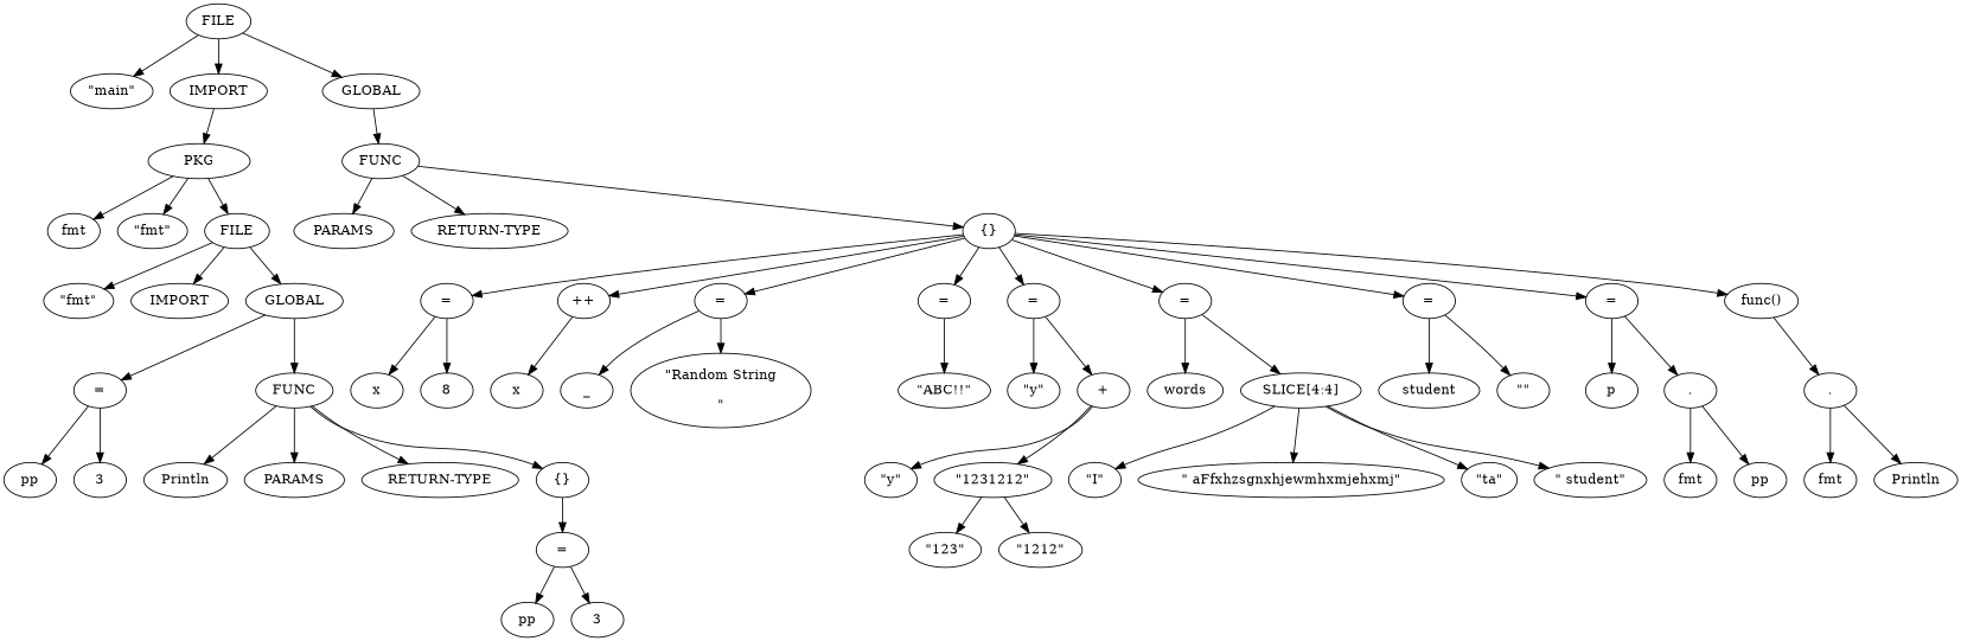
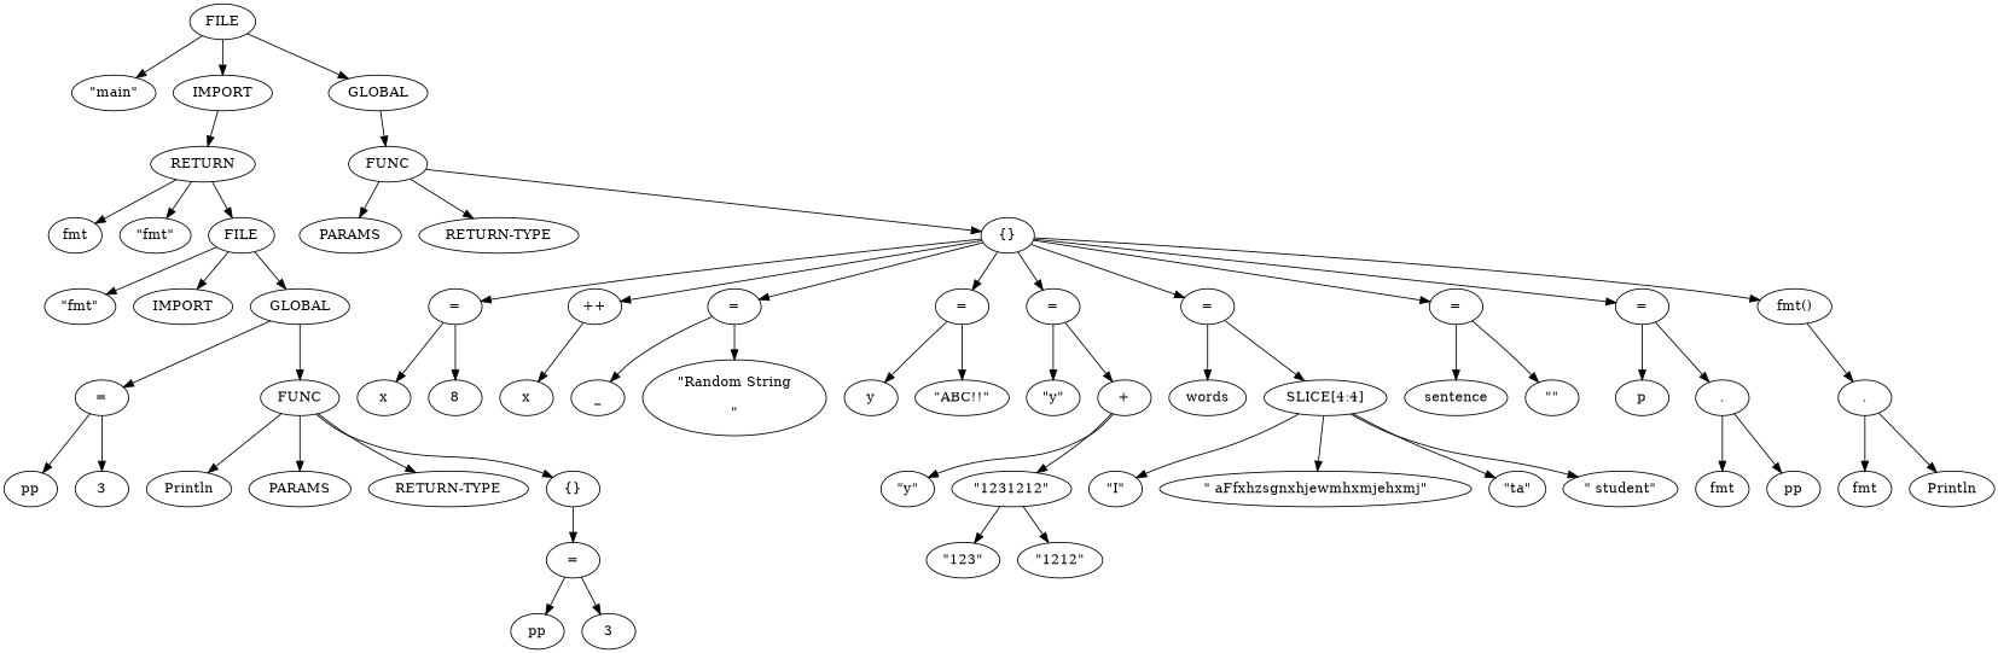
  digraph {
    n1 [label=FILE]
    n2 [label="\"main\""]
    n3 [label=IMPORT]
    n4 [label=GLOBAL]
-   n5 [label=PKG]
+   n5 [label=RETURN]
    n6 [label=FUNC]
    n7 [label=fmt]
    n8 [label="\"fmt\""]
    n9 [label=FILE]
    n10 [label="\"fmt\""]
    n11 [label=IMPORT]
    n12 [label=GLOBAL]
    n13 [label="="]
    n14 [label=FUNC]
    n15 [label=pp]
    n16 [label=3]
    n17 [label=Println]
    n18 [label=PARAMS]
    n19 [label="RETURN-TYPE"]
    n20 [label="{}"]
    n21 [label="="]
    n22 [label=pp]
    n23 [label=3]
    n24 [label=PARAMS]
    n25 [label="RETURN-TYPE"]
    n26 [label="{}"]
    n27 [label="="]
    n28 [label="++"]
    n29 [label="="]
    n30 [label="="]
    n31 [label="="]
    n32 [label="="]
    n33 [label="="]
    n34 [label="="]
-   n35 [label="func()"]
+   n35 [label="fmt()"]
    n36 [label=x]
    n37 [label=8]
    n38 [label=x]
    n39 [label=_]
    n40 [label="\"Random String\n\n\""]
+   n41 [label=y]
    n42 [label="\"ABC!!\""]
    n43 [label="\"y\""]
    n44 [label="+"]
    n45 [label=words]
    n46 [label="SLICE[4:4]"]
-   n47 [label=student]
+   n47 [label=sentence]
    n48 [label="\"\""]
    n49 [label=p]
    n50 [label="."]
    n51 [label="."]
    n52 [label="\"y\""]
    n53 [label="\"1231212\""]
    n54 [label="\"123\""]
    n55 [label="\"1212\""]
    n56 [label="\"I\""]
    n57 [label="\" aFfxhzsgnxhjewmhxmjehxmj\""]
    n58 [label="\"\ta\""]
    n59 [label="\" student\""]
    n60 [label=fmt]
    n61 [label=pp]
    n62 [label=fmt]
    n63 [label=Println]
    n1 -> n2
    n1 -> n3
    n1 -> n4
    n3 -> n5
    n4 -> n6
    n5 -> n7
    n5 -> n8
    n5 -> n9
    n6 -> n24
    n6 -> n25
    n6 -> n26
    n9 -> n10
    n9 -> n11
    n9 -> n12
    n12 -> n13
    n12 -> n14
    n13 -> n15
    n13 -> n16
    n14 -> n17
    n14 -> n18
    n14 -> n19
    n14 -> n20
    n20 -> n21
    n21 -> n22
    n21 -> n23
    n26 -> n27
    n26 -> n28
    n26 -> n29
    n26 -> n30
    n26 -> n31
    n26 -> n32
    n26 -> n33
    n26 -> n34
    n26 -> n35
    n27 -> n36
    n27 -> n37
    n28 -> n38
    n29 -> n39
    n29 -> n40
+   n30 -> n41
    n30 -> n42
    n31 -> n43
    n31 -> n44
    n32 -> n45
    n32 -> n46
    n33 -> n47
    n33 -> n48
    n34 -> n49
    n34 -> n50
    n35 -> n51
    n44 -> n52
    n44 -> n53
    n46 -> n56
    n46 -> n57
    n46 -> n58
    n46 -> n59
    n50 -> n60
    n50 -> n61
    n51 -> n62
    n51 -> n63
    n53 -> n54
    n53 -> n55
  }
